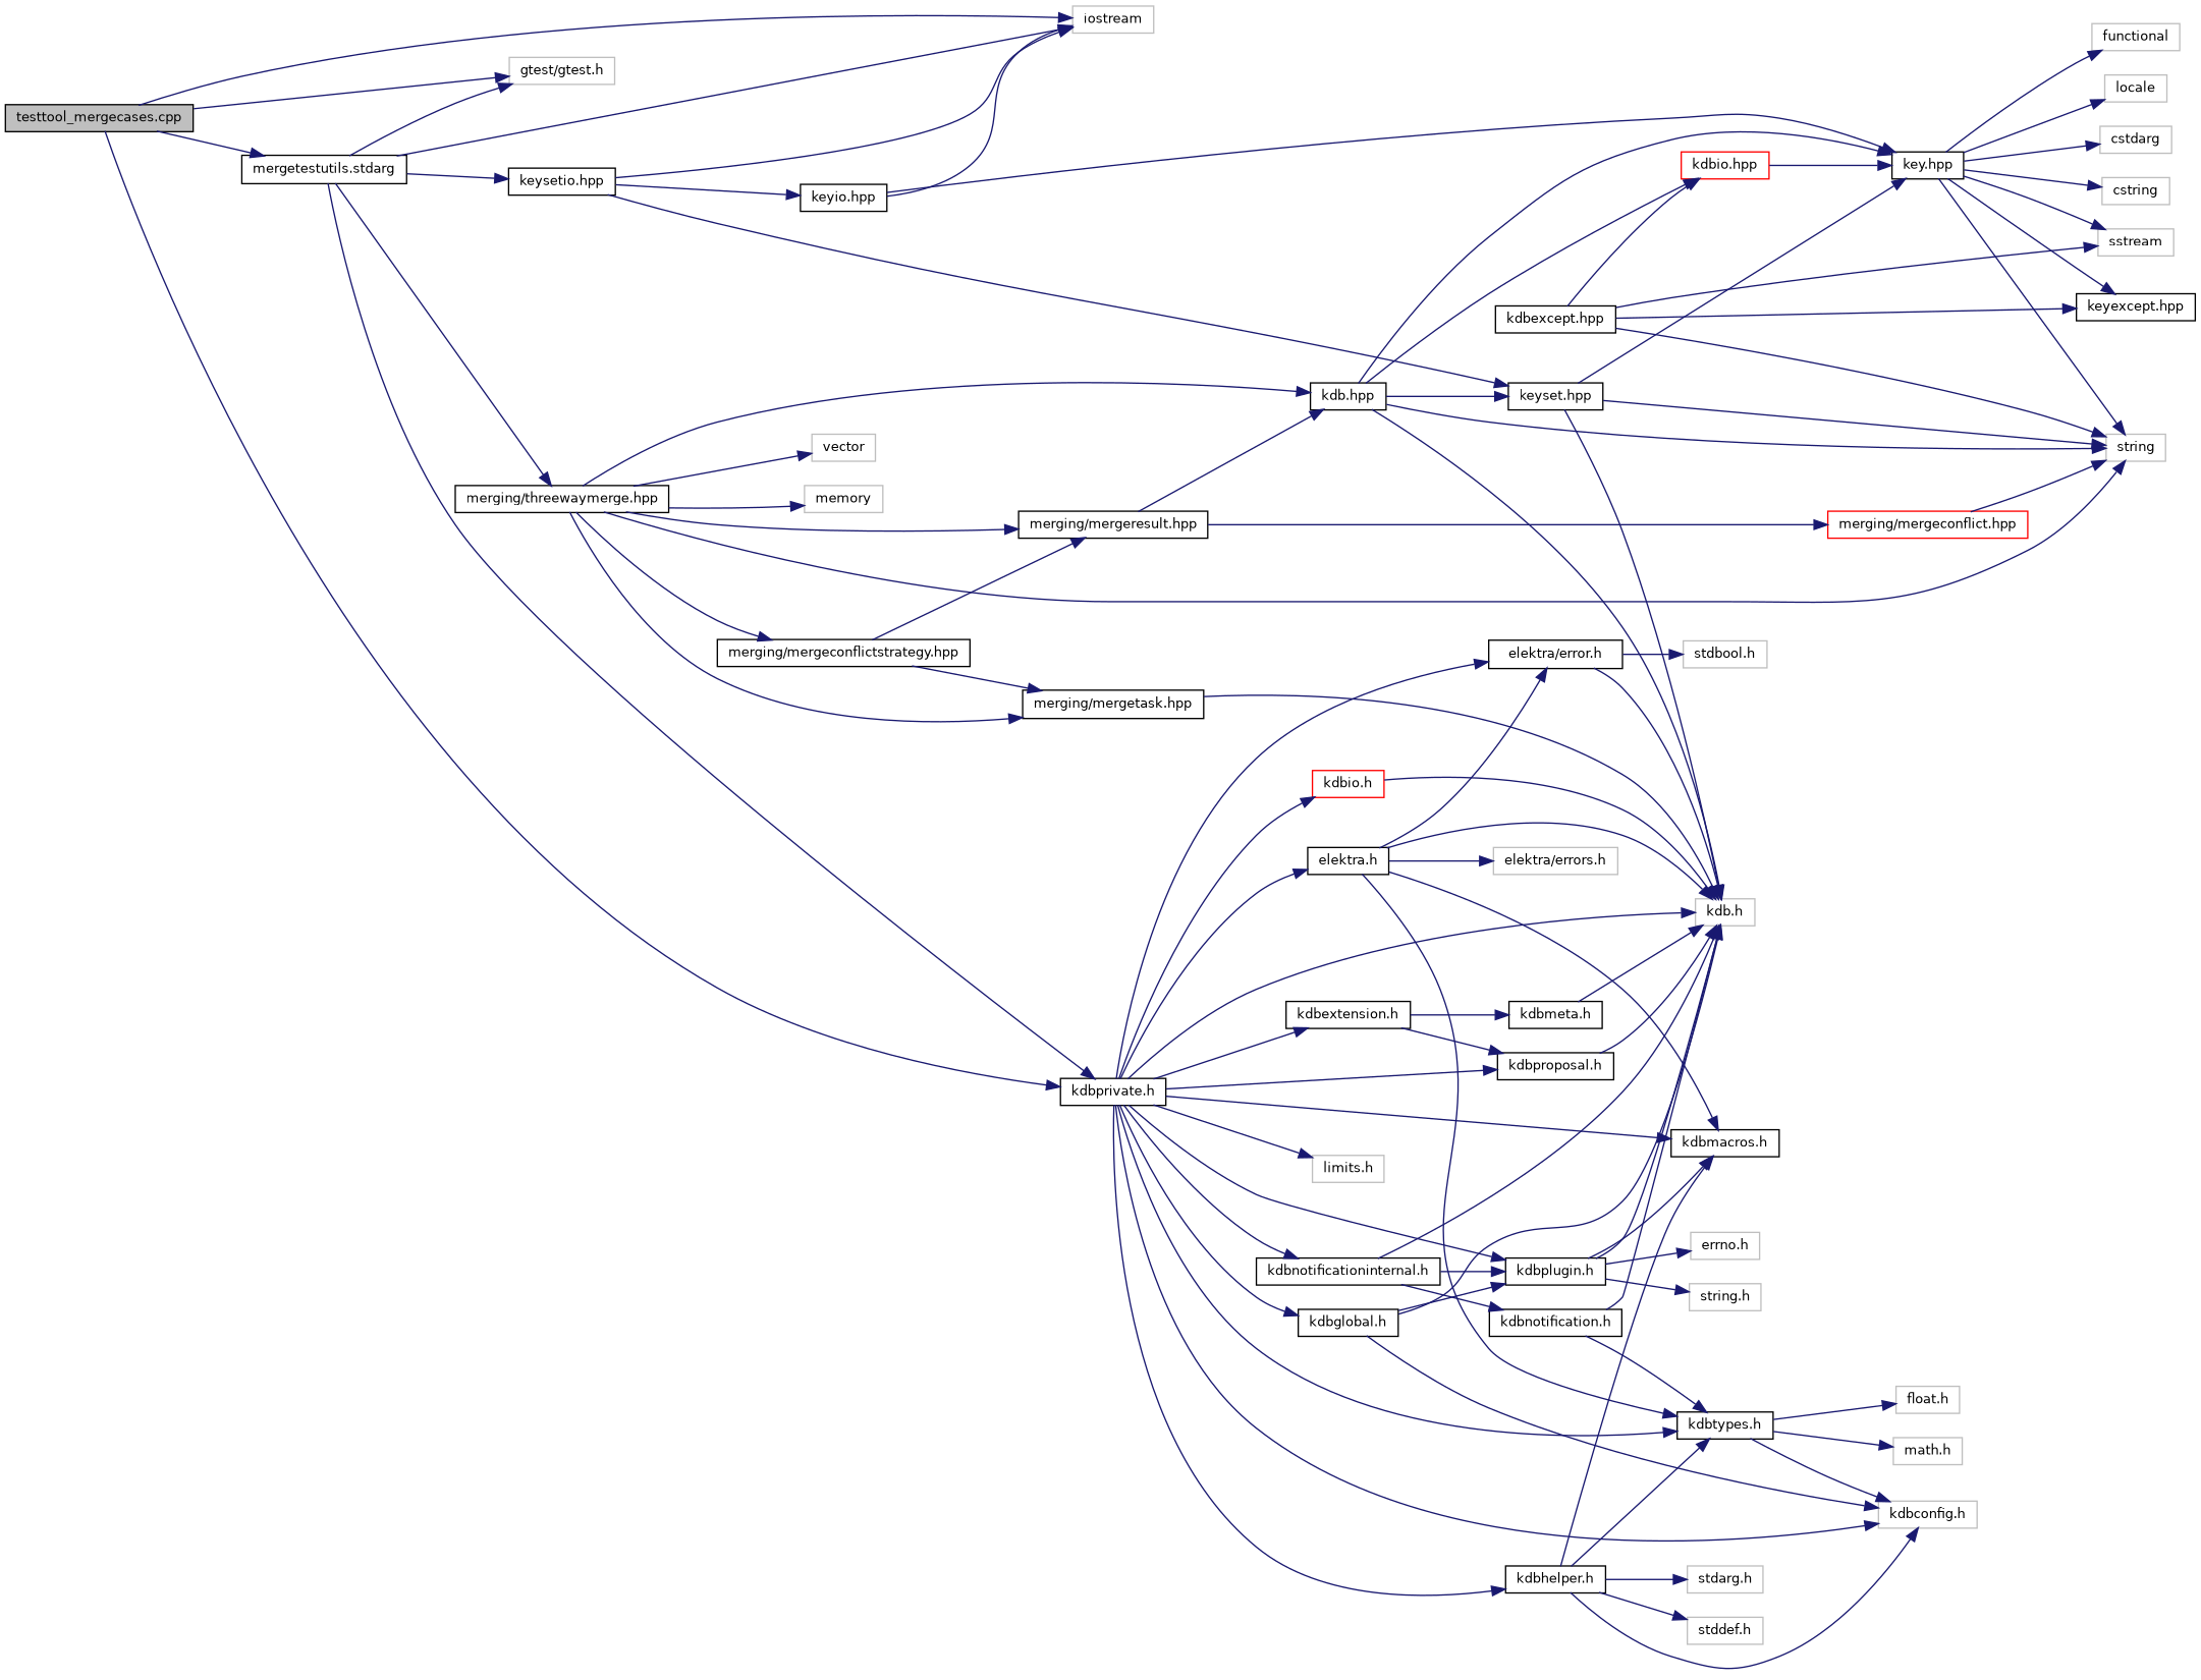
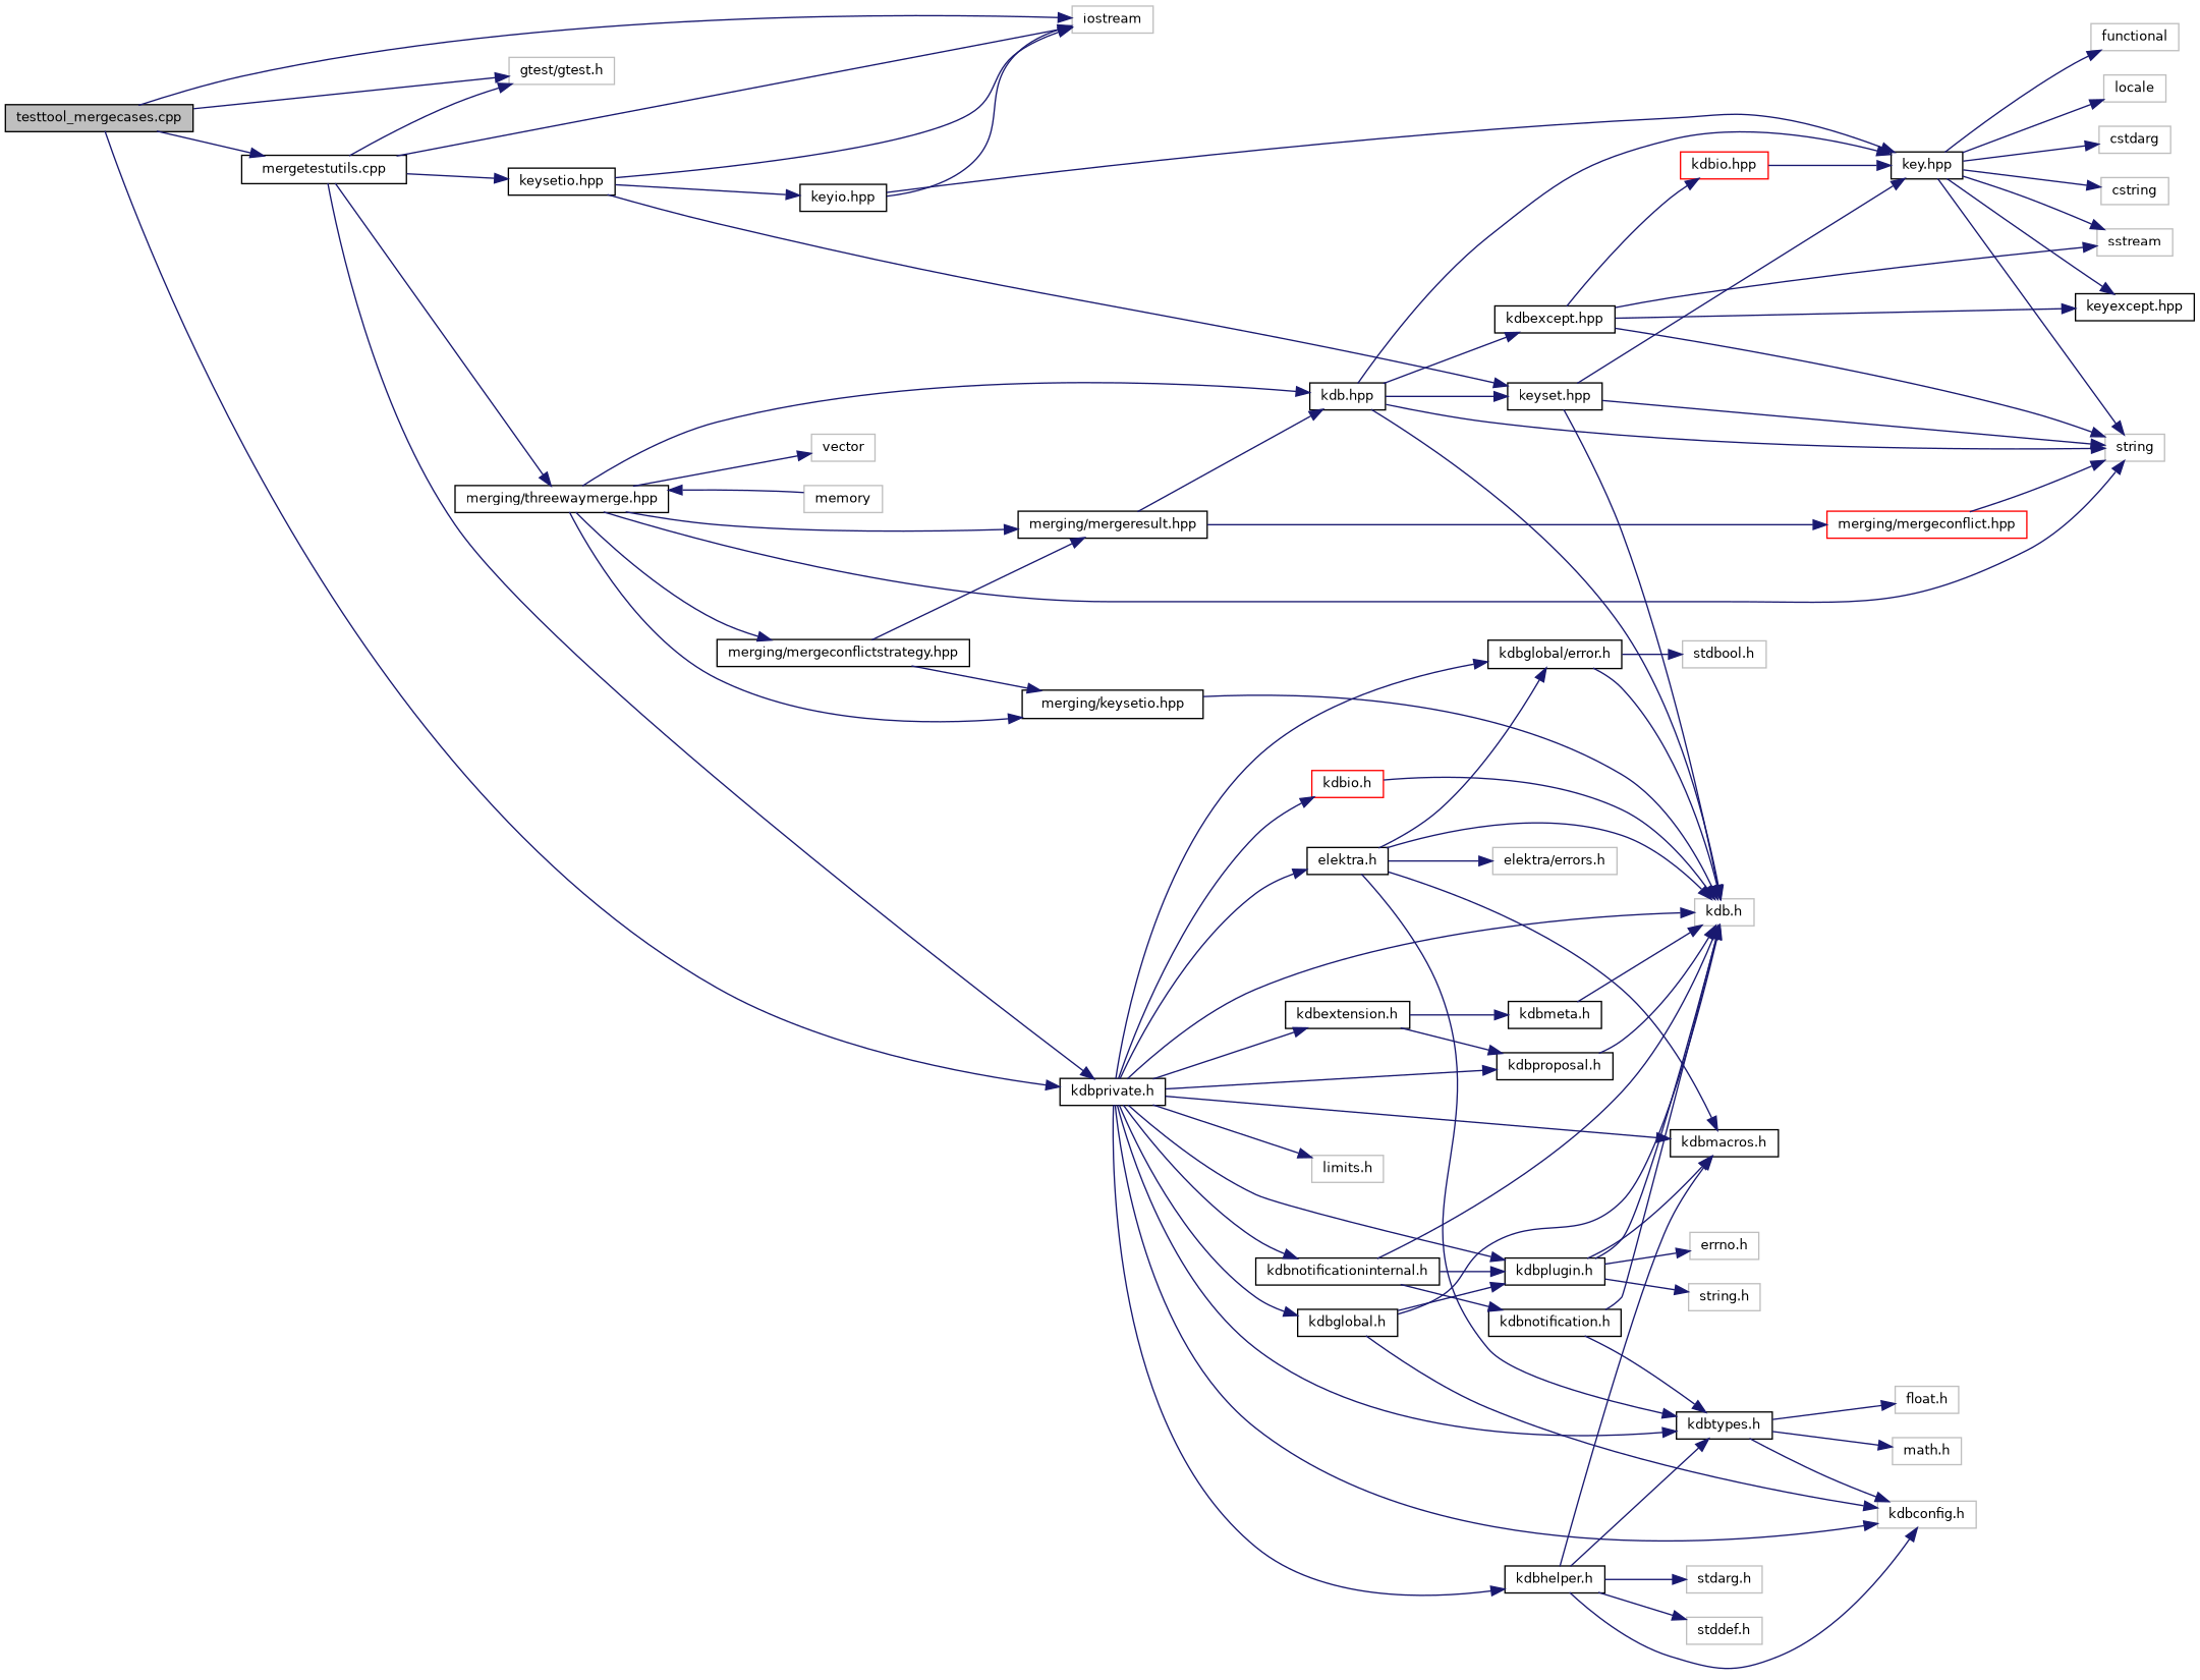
  digraph {
    rankdir=LR
    node [color=black fillcolor=white fontname=Helvetica fontsize=10 shape=record style=filled]
    edge [color=midnightblue fontname=Helvetica fontsize=10 labelfontname=Helvetica labelfontsize=10 style=solid]
    n1 [fillcolor=grey75 fontcolor=black height=0.2 label="testtool_mergecases.cpp" width=0.4]
-   n2 [height=0.2 label="mergetestutils.stdarg" width=0.4]
+   n2 [height=0.2 label="mergetestutils.cpp" width=0.4]
    n3 [color=grey75 height=0.2 label="gtest/gtest.h" width=0.4]
    n4 [color=grey75 height=0.2 label=iostream width=0.4]
    n5 [height=0.2 label="kdbprivate.h" width=0.4]
    n6 [height=0.2 label="keysetio.hpp" width=0.4]
    n7 [height=0.2 label="merging/threewaymerge.hpp" width=0.4]
    n8 [height=0.2 label="elektra.h" width=0.4]
-   n9 [height=0.2 label="elektra/error.h" width=0.4]
+   n9 [height=0.2 label="kdbglobal/error.h" width=0.4]
    n10 [color=grey75 height=0.2 label="kdb.h" width=0.4]
    n11 [height=0.2 label="kdbmacros.h" width=0.4]
    n12 [height=0.2 label="kdbtypes.h" width=0.4]
    n13 [color=grey75 height=0.2 label="kdbconfig.h" width=0.4]
    n14 [height=0.2 label="kdbextension.h" width=0.4]
    n15 [height=0.2 label="kdbproposal.h" width=0.4]
    n16 [height=0.2 label="kdbhelper.h" width=0.4]
    n17 [color=red height=0.2 label="kdbio.h" width=0.4]
    n18 [height=0.2 label="kdbnotificationinternal.h" width=0.4]
    n19 [height=0.2 label="kdbplugin.h" width=0.4]
    n20 [height=0.2 label="kdbglobal.h" width=0.4]
    n21 [color=grey75 height=0.2 label="limits.h" width=0.4]
    n22 [height=0.2 label="keyio.hpp" width=0.4]
    n23 [height=0.2 label="keyset.hpp" width=0.4]
    n24 [color=grey75 height=0.2 label=string width=0.4]
    n25 [height=0.2 label="kdb.hpp" width=0.4]
    n26 [color=grey75 height=0.2 label=memory width=0.4]
    n27 [height=0.2 label="merging/mergeconflictstrategy.hpp" width=0.4]
    n28 [height=0.2 label="merging/mergeresult.hpp" width=0.4]
-   n29 [height=0.2 label="merging/mergetask.hpp" width=0.4]
+   n29 [height=0.2 label="merging/keysetio.hpp" width=0.4]
    n30 [color=grey75 height=0.2 label=vector width=0.4]
    n31 [color=grey75 height=0.2 label="elektra/errors.h" width=0.4]
    n32 [color=grey75 height=0.2 label="stdbool.h" width=0.4]
    n33 [color=grey75 height=0.2 label="float.h" width=0.4]
    n34 [color=grey75 height=0.2 label="math.h" width=0.4]
    n35 [height=0.2 label="kdbmeta.h" width=0.4]
    n36 [color=grey75 height=0.2 label="stdarg.h" width=0.4]
    n37 [color=grey75 height=0.2 label="stddef.h" width=0.4]
    n38 [height=0.2 label="kdbnotification.h" width=0.4]
    n39 [color=grey75 height=0.2 label="errno.h" width=0.4]
    n40 [color=grey75 height=0.2 label="string.h" width=0.4]
    n41 [height=0.2 label="key.hpp" width=0.4]
    n42 [color=grey75 height=0.2 label=cstdarg width=0.4]
    n43 [color=grey75 height=0.2 label=cstring width=0.4]
    n44 [color=grey75 height=0.2 label=functional width=0.4]
    n45 [color=grey75 height=0.2 label=locale width=0.4]
    n46 [color=grey75 height=0.2 label=sstream width=0.4]
    n47 [height=0.2 label="keyexcept.hpp" width=0.4]
    n48 [height=0.2 label="kdbexcept.hpp" width=0.4]
    n49 [color=red height=0.2 label="merging/mergeconflict.hpp" width=0.4]
    n50 [color=red height=0.2 label="kdbio.hpp" width=0.4]
    n1 -> n2
    n1 -> n3
    n1 -> n4
    n1 -> n5
    n2 -> n3
    n2 -> n4
    n2 -> n5
    n2 -> n6
    n2 -> n7
    n5 -> n8
    n5 -> n9
    n5 -> n10
    n5 -> n11
    n5 -> n12
    n5 -> n13
    n5 -> n14
    n5 -> n15
    n5 -> n16
    n5 -> n17
    n5 -> n18
    n5 -> n19
    n5 -> n20
    n5 -> n21
    n6 -> n4
    n6 -> n22
    n6 -> n23
    n7 -> n24
    n7 -> n25
-   n7 -> n26
+   n26 -> n7
    n7 -> n27
    n7 -> n28
    n7 -> n29
    n7 -> n30
    n8 -> n9
    n8 -> n10
    n8 -> n11
    n8 -> n12
    n8 -> n31
    n9 -> n10
    n9 -> n32
    n12 -> n13
    n12 -> n33
    n12 -> n34
    n14 -> n15
    n14 -> n35
    n15 -> n10
    n16 -> n11
    n16 -> n12
    n16 -> n13
    n16 -> n36
    n16 -> n37
    n17 -> n10
    n18 -> n10
    n18 -> n19
    n18 -> n38
    n19 -> n10
    n19 -> n11
    n19 -> n39
    n19 -> n40
    n20 -> n10
    n20 -> n13
    n20 -> n19
    n22 -> n4
    n22 -> n41
    n23 -> n10
    n23 -> n24
    n23 -> n41
    n25 -> n10
    n25 -> n23
    n25 -> n24
    n25 -> n41
-   n25 -> n50
+   n25 -> n48
    n27 -> n28
    n27 -> n29
    n28 -> n25
    n28 -> n49
    n29 -> n10
    n35 -> n10
    n38 -> n10
    n38 -> n12
    n41 -> n24
    n41 -> n42
    n41 -> n43
    n41 -> n44
    n41 -> n45
    n41 -> n46
    n41 -> n47
    n48 -> n24
    n48 -> n46
    n48 -> n47
    n48 -> n50
    n49 -> n24
    n50 -> n41
  }
